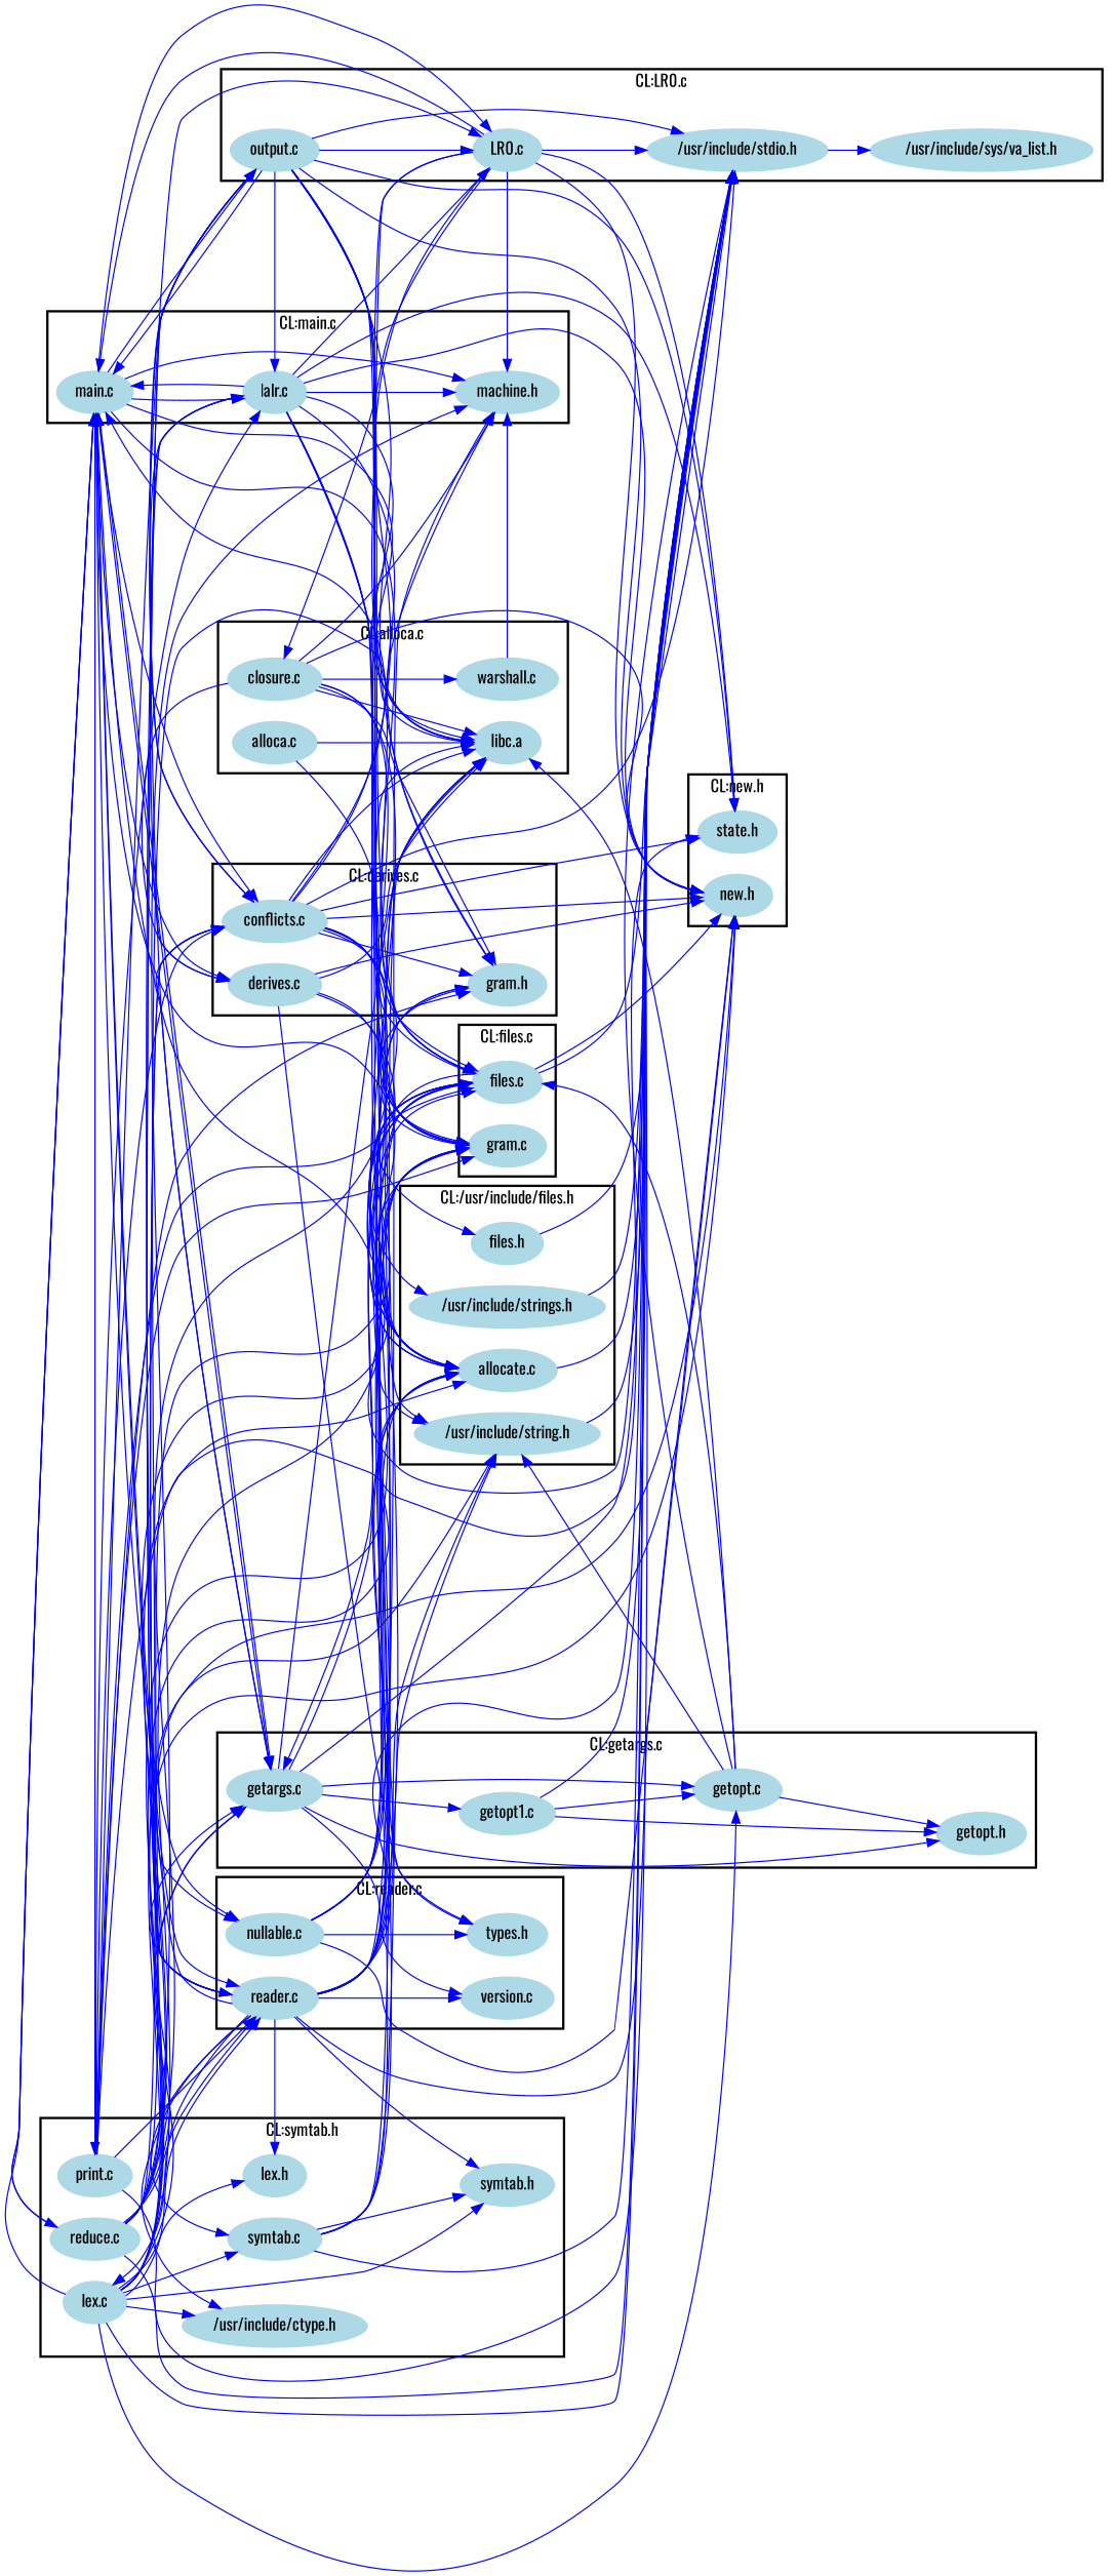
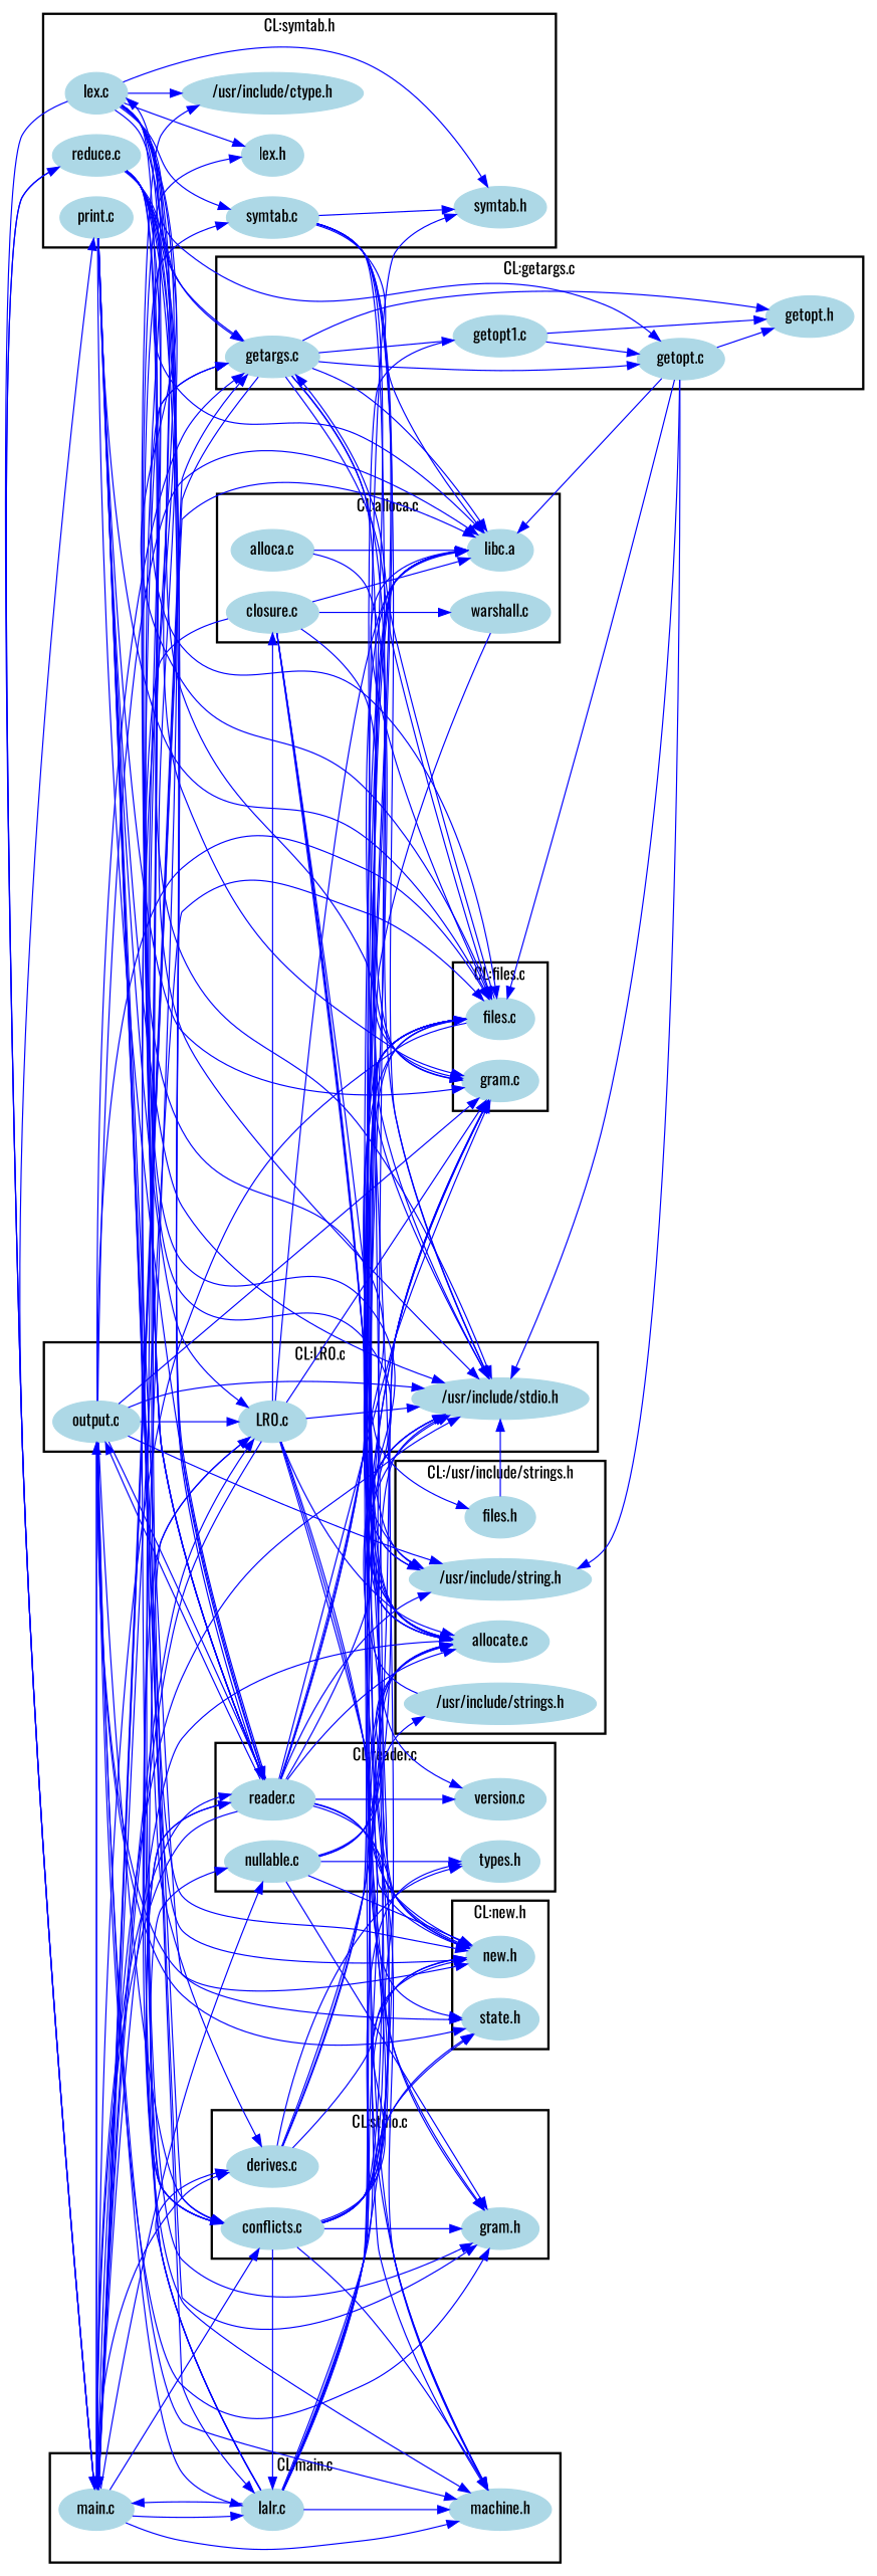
  digraph {
    fontname=Oswald
    rankdir=LR
    node [color=lightblue fontcolor=black fontname=Oswald shape=ellipse style=filled]
    edge [color=blue font=6 fontname=Oswald]
    n1 [label="new.h"]
    n2 [label="state.h"]
    n3 [label="main.c"]
    n4 [label="lalr.c"]
    n5 [label="machine.h"]
    n6 [label="LR0.c"]
    n7 [label="output.c"]
-   n8 [label="/usr/include/sys/va_list.h"]
    n9 [label="/usr/include/stdio.h"]
    n10 [label="/usr/include/strings.h"]
    n11 [label="/usr/include/string.h"]
    n12 [label="allocate.c"]
    n13 [label="files.h"]
    n14 [label="files.c"]
    n15 [label="gram.c"]
    n16 [label="alloca.c"]
    n17 [label="closure.c"]
    n18 [label="libc.a"]
    n19 [label="warshall.c"]
    n20 [label="derives.c"]
    n21 [label="gram.h"]
    n22 [label="conflicts.c"]
    n23 [label="reader.c"]
    n24 [label="version.c"]
    n25 [label="nullable.c"]
    n26 [label="types.h"]
    n27 [label="getargs.c"]
    n28 [label="getopt.h"]
    n29 [label="getopt1.c"]
    n30 [label="getopt.c"]
    n31 [label="symtab.h"]
    n32 [label="lex.c"]
    n33 [label="lex.h"]
    n34 [label="/usr/include/ctype.h"]
    n35 [label="symtab.c"]
    n36 [label="print.c"]
    n37 [label="reduce.c"]
    subgraph cluster_1 {
      color=black
      label="CL:new.h"
      style=bold
      n1
      n2
    }
    subgraph cluster_2 {
      color=black
      label="CL:main.c"
      style=bold
      n3
      n4
      n5
    }
    subgraph cluster_3 {
      color=black
      label="CL:LR0.c"
      style=bold
      n6
      n7
-     n8
      n9
    }
    subgraph cluster_4 {
      color=black
-     label="CL:/usr/include/files.h"
+     label="CL:/usr/include/strings.h"
      style=bold
      n10
      n11
      n12
      n13
    }
    subgraph cluster_5 {
      color=black
      label="CL:files.c"
      style=bold
      n14
      n15
    }
    subgraph cluster_6 {
      color=black
      label="CL:alloca.c"
      style=bold
      n16
      n17
      n18
      n19
    }
    subgraph cluster_7 {
      color=black
-     label="CL:derives.c"
+     label="CL:stdio.c"
      style=bold
      n20
      n21
      n22
    }
    subgraph cluster_8 {
      color=black
      label="CL:reader.c"
      style=bold
      n23
      n24
      n25
      n26
    }
    subgraph cluster_9 {
      color=black
      label="CL:getargs.c"
      style=bold
      n27
      n28
      n29
      n30
    }
    subgraph cluster_10 {
      color=black
      label="CL:symtab.h"
      style=bold
      n31
      n32
      n33
      n34
      n35
      n36
      n37
    }
    n3 -> n4
    n3 -> n5
    n3 -> n6
    n3 -> n7
    n3 -> n9
    n3 -> n14
    n3 -> n18
    n3 -> n20
    n3 -> n22
    n3 -> n23
    n3 -> n25
    n3 -> n27
    n3 -> n36
    n3 -> n37
    n4 -> n1
    n4 -> n2
    n4 -> n3
    n4 -> n5
    n4 -> n6
    n4 -> n12
    n4 -> n15
    n4 -> n18
    n4 -> n20
-   n4 -> n21
    n4 -> n25
    n4 -> n26
    n6 -> n1
    n6 -> n2
    n6 -> n3
    n6 -> n5
    n6 -> n9
+   n6 -> n12
    n6 -> n15
    n6 -> n17
    n6 -> n18
    n7 -> n1
    n7 -> n2
    n7 -> n3
    n7 -> n4
+   n7 -> n5
    n7 -> n6
    n7 -> n9
    n7 -> n11
    n7 -> n14
    n7 -> n15
    n7 -> n18
    n7 -> n21
    n7 -> n22
    n7 -> n23
    n7 -> n27
-   n9 -> n8
    n10 -> n9
    n11 -> n9
    n12 -> n3
    n12 -> n9
    n12 -> n14
    n13 -> n9
    n14 -> n1
    n14 -> n3
    n14 -> n9
    n14 -> n11
    n14 -> n12
    n14 -> n13
    n14 -> n18
    n14 -> n27
    n16 -> n12
    n16 -> n18
    n17 -> n1
    n17 -> n5
    n17 -> n12
    n17 -> n15
    n17 -> n18
    n17 -> n19
    n17 -> n20
    n17 -> n21
    n19 -> n5
    n20 -> n1
    n20 -> n12
    n20 -> n15
    n20 -> n18
    n20 -> n26
    n22 -> n1
    n22 -> n2
    n22 -> n4
    n22 -> n5
    n22 -> n6
    n22 -> n9
    n22 -> n10
    n22 -> n12
    n22 -> n14
    n22 -> n15
    n22 -> n18
    n22 -> n21
    n22 -> n23
    n22 -> n27
    n23 -> n1
    n23 -> n3
    n23 -> n5
    n23 -> n7
    n23 -> n9
    n23 -> n11
    n23 -> n12
    n23 -> n14
    n23 -> n15
    n23 -> n18
    n23 -> n21
    n23 -> n22
    n23 -> n24
    n23 -> n27
    n23 -> n31
    n23 -> n32
    n23 -> n33
    n23 -> n34
    n23 -> n35
    n25 -> n1
    n25 -> n12
    n25 -> n15
    n25 -> n18
    n25 -> n21
    n25 -> n26
    n27 -> n3
    n27 -> n9
    n27 -> n14
    n27 -> n18
    n27 -> n24
    n27 -> n28
    n27 -> n29
    n27 -> n30
    n29 -> n9
    n29 -> n28
    n29 -> n30
    n30 -> n9
    n30 -> n11
    n30 -> n14
    n30 -> n18
    n30 -> n28
    n32 -> n1
    n32 -> n3
    n32 -> n9
    n32 -> n11
    n32 -> n12
    n32 -> n14
    n32 -> n15
    n32 -> n23
    n32 -> n27
    n32 -> n30
    n32 -> n31
    n32 -> n33
    n32 -> n34
    n32 -> n35
+   n35 -> n1
    n35 -> n9
    n35 -> n11
    n35 -> n12
    n35 -> n15
    n35 -> n18
    n35 -> n31
    n36 -> n2
    n36 -> n4
    n36 -> n6
    n36 -> n9
    n36 -> n14
    n36 -> n15
    n36 -> n21
    n36 -> n22
    n36 -> n23
    n37 -> n1
    n37 -> n3
    n37 -> n5
    n37 -> n9
    n37 -> n12
    n37 -> n14
    n37 -> n15
    n37 -> n18
    n37 -> n21
    n37 -> n23
    n37 -> n27
  }
